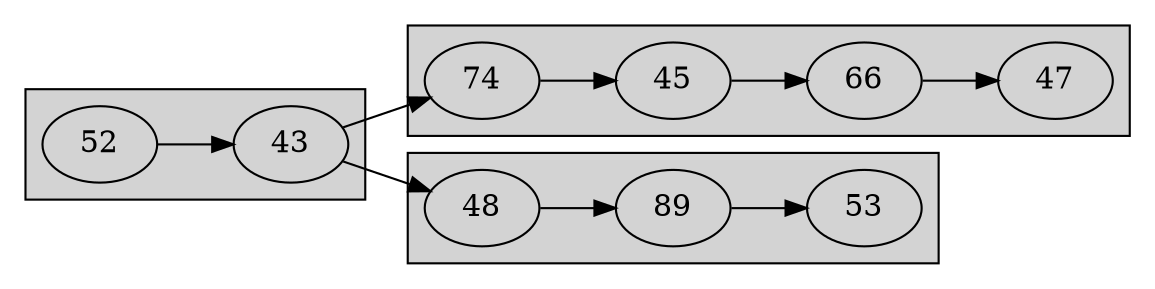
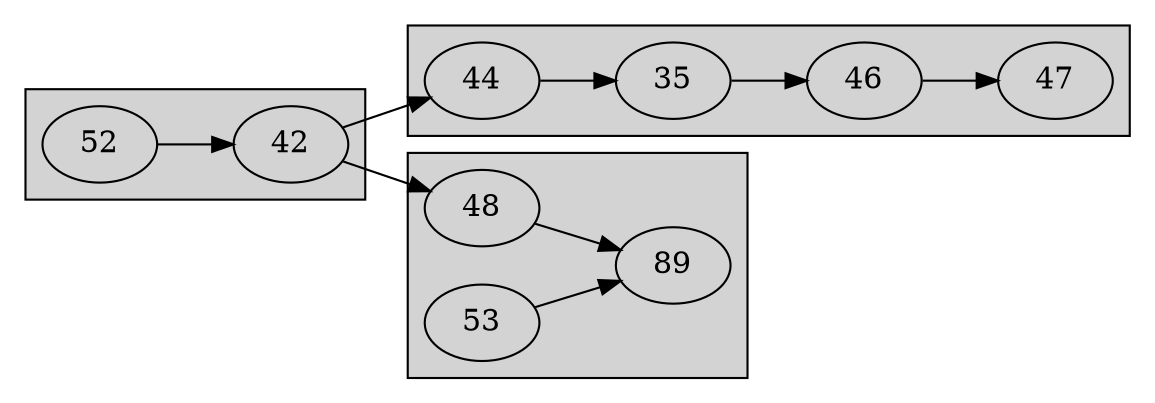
  digraph {
    rankdir=LR
    node [style=filled]
    n1 [label=52]
-   43
-   44 [label=74]
-   45
-   46 [label=66]
+   43 [label=42]
+   44
+   45 [label=35]
+   46
    47
    48
    n8 [label=89]
    n9 [label=53]
    subgraph cluster_1 {
      style=filled
      n1
      43
    }
    subgraph cluster_2 {
      style=filled
      44
      45
      46
      47
    }
    subgraph cluster_3 {
      style=filled
      48
      n8
      n9
    }
    n1 -> 43
    43 -> 44
    43 -> 48
    44 -> 45
    45 -> 46
    46 -> 47
    48 -> n8
-   n8 -> n9
+   n9 -> n8
  }
